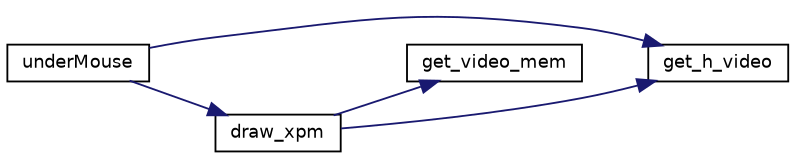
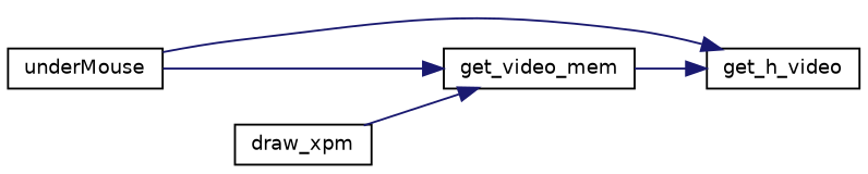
  digraph {
    rankdir=LR
    node [color=black fontname=Helvetica fontsize=10 shape=record]
    edge [color=midnightblue fontname=Helvetica fontsize=10 labelfontname=Helvetica labelfontsize=10 style=solid]
    n1 [height=0.2 label=underMouse width=0.4]
    n2 [height=0.2 label=get_h_video width=0.4]
    n3 [height=0.2 label=get_video_mem width=0.4]
    n4 [height=0.2 label=draw_xpm width=0.4]
    n1 -> n2
-   n1 -> n4
-   n4 -> n2
+   n1 -> n3
+   n3 -> n2
    n4 -> n3
  }
